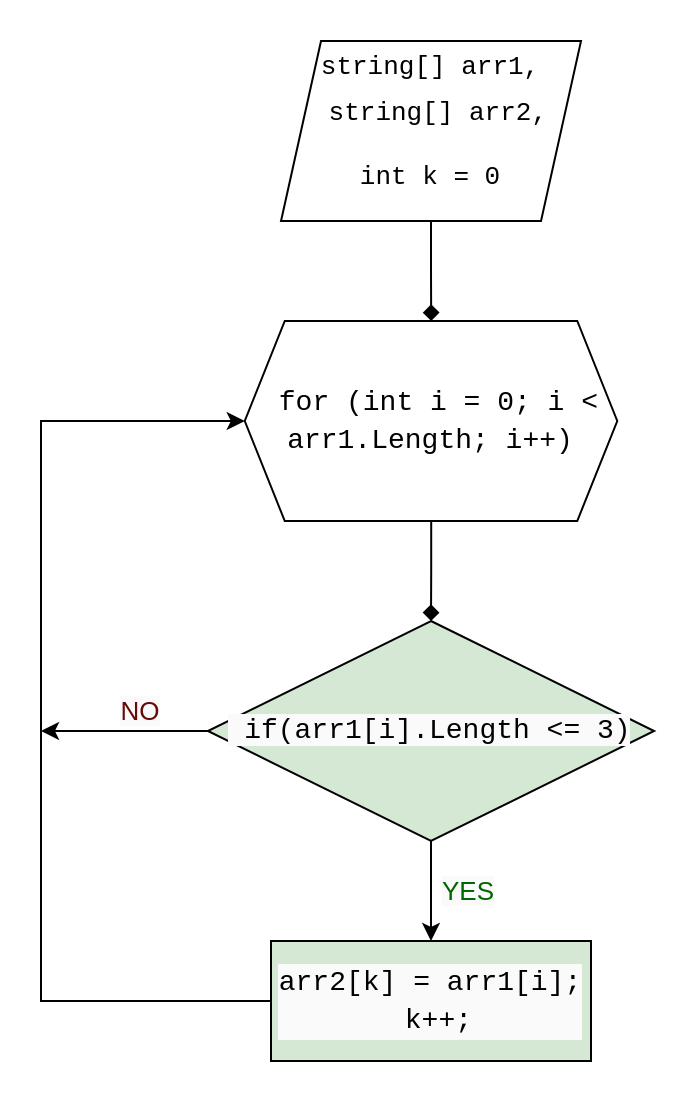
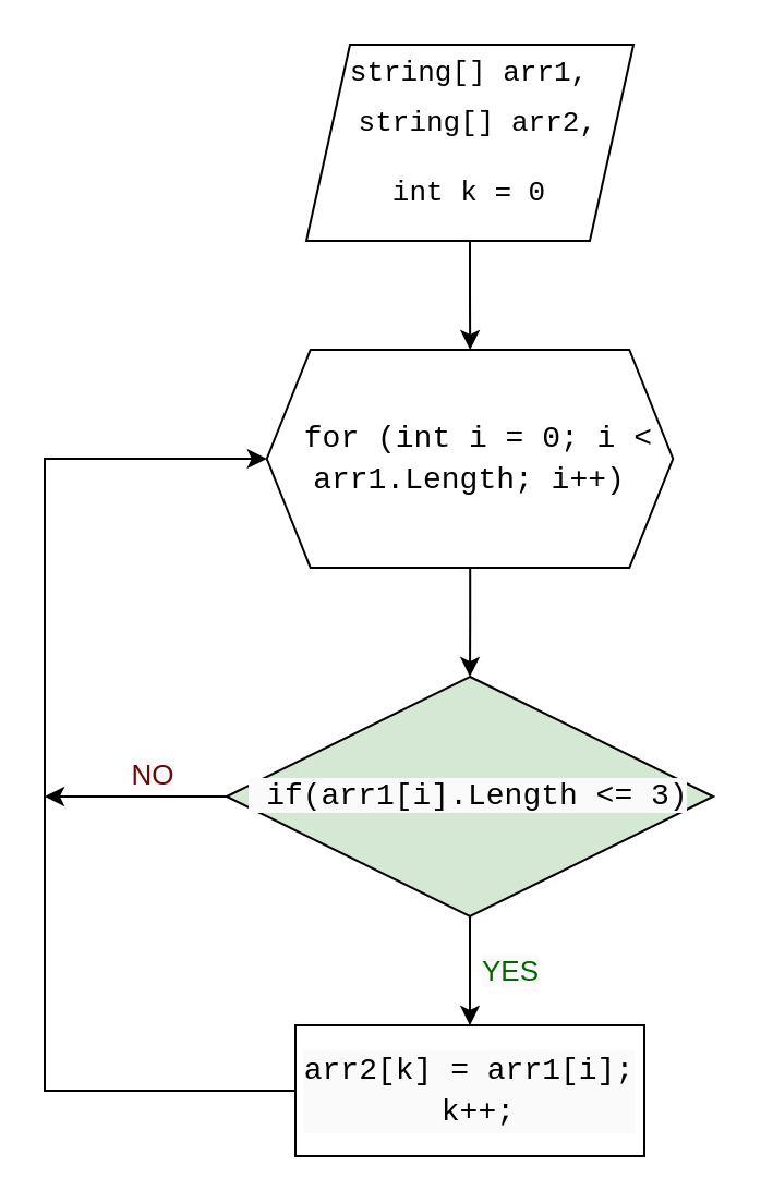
  <mxCell id="0" />
  <mxCell id="1" parent="0" />
- <mxCell id="2" value="" style="edgeStyle=orthogonalEdgeStyle;rounded=0;orthogonalLoop=1;jettySize=auto;html=1;fontSize=13;fontColor=#000000;endArrow=diamond;" edge="1" parent="1" source="3" target="5"><mxGeometry relative="1" as="geometry" /></mxCell>
+ <mxCell id="2" value="" style="edgeStyle=orthogonalEdgeStyle;rounded=0;orthogonalLoop=1;jettySize=auto;html=1;fontSize=13;fontColor=#000000;" edge="1" parent="1" source="3" target="5"><mxGeometry relative="1" as="geometry" /></mxCell>
  <mxCell id="3" value="&lt;p style=&quot;font-family: Consolas, &amp;quot;Courier New&amp;quot;, monospace; line-height: 0.1; font-size: 13px;&quot;&gt;&lt;font style=&quot;font-size: 13px;&quot;&gt;string[] arr1,&lt;/font&gt;&lt;/p&gt;&lt;p style=&quot;font-family: Consolas, &amp;quot;Courier New&amp;quot;, monospace; line-height: 19px; font-size: 13px;&quot;&gt;&lt;font style=&quot;font-size: 13px;&quot;&gt;&amp;nbsp;string[] arr2,&lt;/font&gt;&lt;/p&gt;&lt;p style=&quot;font-family: Consolas, &amp;quot;Courier New&amp;quot;, monospace; line-height: 19px; font-size: 13px;&quot;&gt;&lt;font style=&quot;font-size: 13px;&quot;&gt;int k = 0&lt;/font&gt;&lt;/p&gt;" style="shape=parallelogram;perimeter=parallelogramPerimeter;whiteSpace=wrap;html=1;fixedSize=1;align=center;" vertex="1" parent="1"><mxGeometry x="140.01" y="20" width="150" height="90" as="geometry" /></mxCell>
- <mxCell id="4" value="" style="edgeStyle=orthogonalEdgeStyle;rounded=0;orthogonalLoop=1;jettySize=auto;html=1;fontSize=13;fontColor=#000000;endArrow=diamond;" edge="1" parent="1" source="5" target="8"><mxGeometry relative="1" as="geometry" /></mxCell>
+ <mxCell id="4" value="" style="edgeStyle=orthogonalEdgeStyle;rounded=0;orthogonalLoop=1;jettySize=auto;html=1;fontSize=13;fontColor=#000000;" edge="1" parent="1" source="5" target="8"><mxGeometry relative="1" as="geometry" /></mxCell>
  <mxCell id="5" value="&lt;p style=&quot;font-family: Consolas, &amp;quot;Courier New&amp;quot;, monospace; font-size: 14px; line-height: 19px;&quot;&gt;&amp;nbsp;for (int i = 0; i &amp;lt; arr1.Length; i++)&lt;/p&gt;" style="shape=hexagon;perimeter=hexagonPerimeter2;whiteSpace=wrap;html=1;fixedSize=1;labelBackgroundColor=none;fontSize=13;fontColor=#000000;" vertex="1" parent="1"><mxGeometry x="121.88" y="160" width="186.25" height="100" as="geometry" /></mxCell>
  <mxCell id="6" value="" style="edgeStyle=orthogonalEdgeStyle;rounded=0;orthogonalLoop=1;jettySize=auto;html=1;fontSize=13;fontColor=#000000;" edge="1" parent="1" source="8" target="10"><mxGeometry relative="1" as="geometry" /></mxCell>
  <mxCell id="7" style="edgeStyle=orthogonalEdgeStyle;rounded=0;orthogonalLoop=1;jettySize=auto;html=1;exitX=0;exitY=0.5;exitDx=0;exitDy=0;fontSize=13;fontColor=#000000;" edge="1" parent="1" source="8"><mxGeometry relative="1" as="geometry"><mxPoint x="20" y="365" as="targetPoint" /></mxGeometry></mxCell>
  <mxCell id="8" value="&lt;p style=&quot;font-family: Consolas, &amp;quot;Courier New&amp;quot;, monospace; font-size: 14px; line-height: 19px;&quot;&gt;&lt;span style=&quot;background-color: rgb(250, 250, 250);&quot;&gt;&amp;nbsp;if(arr1[i].Length &amp;lt;= 3)&lt;/span&gt;&lt;/p&gt;" style="rhombus;whiteSpace=wrap;html=1;labelBackgroundColor=none;fontSize=13;fontColor=#000000;fillColor=#d5e8d4;" vertex="1" parent="1"><mxGeometry x="103.44" y="310" width="223.12" height="110" as="geometry" /></mxCell>
  <mxCell id="9" style="edgeStyle=orthogonalEdgeStyle;rounded=0;orthogonalLoop=1;jettySize=auto;html=1;exitX=0;exitY=0.5;exitDx=0;exitDy=0;entryX=0;entryY=0.5;entryDx=0;entryDy=0;fontSize=13;fontColor=#000000;" edge="1" parent="1" source="10" target="5"><mxGeometry relative="1" as="geometry"><Array as="points"><mxPoint x="20" y="500" /><mxPoint x="20" y="210" /></Array></mxGeometry></mxCell>
- <mxCell id="10" value="&lt;div style=&quot;font-family: Consolas, &amp;quot;Courier New&amp;quot;, monospace; font-size: 14px; line-height: 19px;&quot;&gt;&lt;div style=&quot;line-height: 19px;&quot;&gt;&lt;div style=&quot;&quot;&gt;&lt;span style=&quot;background-color: rgb(250, 250, 250);&quot;&gt;arr2[k] = arr1[i];&lt;/span&gt;&lt;/div&gt;&lt;div style=&quot;&quot;&gt;&lt;span style=&quot;background-color: rgb(250, 250, 250);&quot;&gt;&amp;nbsp;k++;&lt;/span&gt;&lt;/div&gt;&lt;/div&gt;&lt;/div&gt;" style="rounded=0;whiteSpace=wrap;html=1;labelBackgroundColor=#FAFAFA;fontSize=13;fontColor=#000000;fillColor=#d5e8d4;" vertex="1" parent="1"><mxGeometry x="135" y="470" width="160" height="60" as="geometry" /></mxCell>
+ <mxCell id="10" value="&lt;div style=&quot;font-family: Consolas, &amp;quot;Courier New&amp;quot;, monospace; font-size: 14px; line-height: 19px;&quot;&gt;&lt;div style=&quot;line-height: 19px;&quot;&gt;&lt;div style=&quot;&quot;&gt;&lt;span style=&quot;background-color: rgb(250, 250, 250);&quot;&gt;arr2[k] = arr1[i];&lt;/span&gt;&lt;/div&gt;&lt;div style=&quot;&quot;&gt;&lt;span style=&quot;background-color: rgb(250, 250, 250);&quot;&gt;&amp;nbsp;k++;&lt;/span&gt;&lt;/div&gt;&lt;/div&gt;&lt;/div&gt;" style="rounded=0;whiteSpace=wrap;html=1;labelBackgroundColor=#FAFAFA;fontSize=13;fontColor=#000000;" vertex="1" parent="1"><mxGeometry x="135" y="470" width="160" height="60" as="geometry" /></mxCell>
  <mxCell id="11" value="&lt;font color=&quot;#006600&quot;&gt;YES&lt;/font&gt;" style="text;html=1;strokeColor=none;fillColor=none;align=center;verticalAlign=middle;whiteSpace=wrap;rounded=0;labelBackgroundColor=#FAFAFA;fontSize=13;fontColor=#000000;" vertex="1" parent="1"><mxGeometry x="206" y="420" width="56" height="50" as="geometry" /></mxCell>
  <mxCell id="12" value="&lt;font color=&quot;#660a0a&quot;&gt;NO&lt;/font&gt;" style="text;html=1;strokeColor=none;fillColor=none;align=center;verticalAlign=middle;whiteSpace=wrap;rounded=0;labelBackgroundColor=#FAFAFA;fontSize=13;fontColor=#006600;" vertex="1" parent="1"><mxGeometry x="40" y="340" width="60" height="30" as="geometry" /></mxCell>
